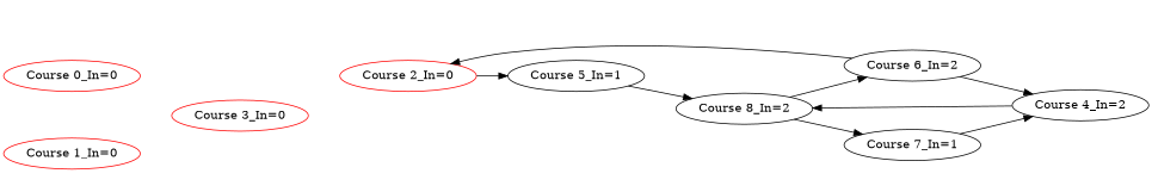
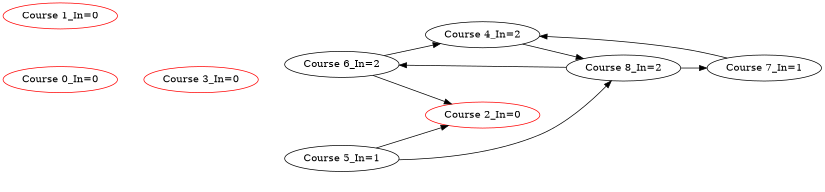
  digraph {
    rankdir=LR
    "Course 0_In=0" [color=red]
    "Course 2_In=0" [color=red]
    "Course 3_In=0" [color=red]
    "Course 4_In=2"
    "Course 5_In=1"
    "Course 6_In=2"
    "Course 7_In=1"
    "Course 8_In=2"
    "Course 1_In=0" [color=red]
    "Course 0_In=0" -> "Course 2_In=0" [style=invis]
    "Course 0_In=0" -> "Course 3_In=0" [style=invis]
    "Course 0_In=0" -> "Course 4_In=2" [style=invis]
-   "Course 2_In=0" -> "Course 5_In=1"
+   "Course 5_In=1" -> "Course 2_In=0"
    "Course 3_In=0" -> "Course 2_In=0" [style=invis]
    "Course 3_In=0" -> "Course 6_In=2" [style=invis]
    "Course 3_In=0" -> "Course 7_In=1" [style=invis]
    "Course 4_In=2" -> "Course 8_In=2"
    "Course 5_In=1" -> "Course 8_In=2"
    "Course 6_In=2" -> "Course 2_In=0"
    "Course 6_In=2" -> "Course 4_In=2"
    "Course 7_In=1" -> "Course 4_In=2"
    "Course 8_In=2" -> "Course 6_In=2"
    "Course 8_In=2" -> "Course 7_In=1"
    "Course 1_In=0" -> "Course 3_In=0" [style=invis]
    "Course 1_In=0" -> "Course 4_In=2" [style=invis]
  }
